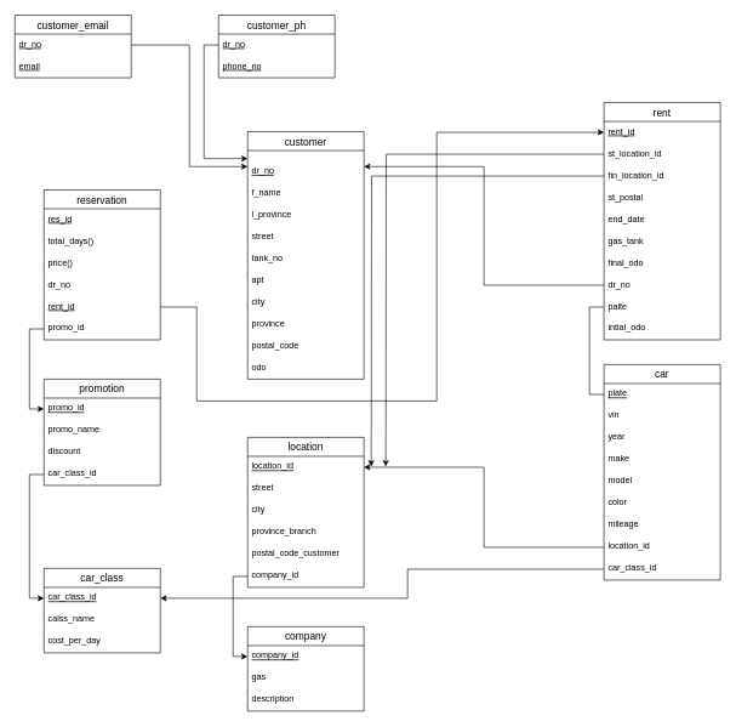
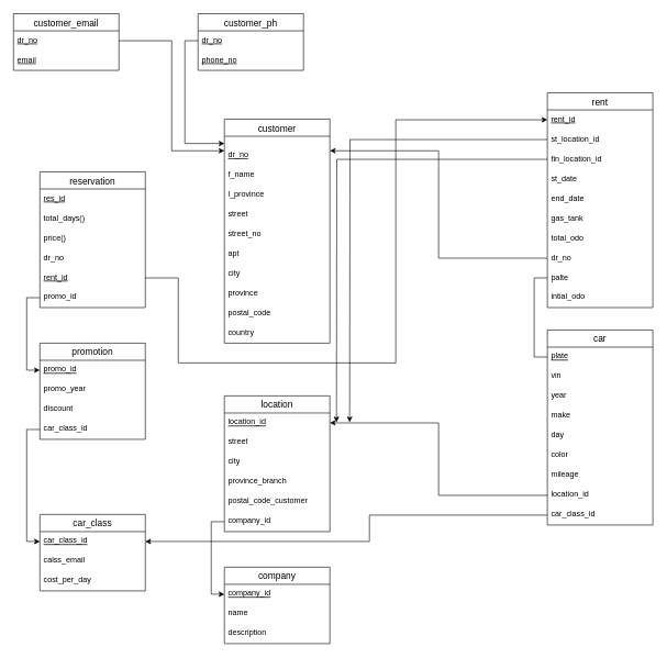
  <mxCell id="0" />
  <mxCell id="1" parent="0" />
  <mxCell id="2" value="customer" style="swimlane;fontStyle=0;childLayout=stackLayout;horizontal=1;startSize=26;horizontalStack=0;resizeParent=1;resizeParentMax=0;resizeLast=0;collapsible=1;marginBottom=0;align=center;fontSize=14;" parent="1" vertex="1"><mxGeometry x="340" y="180" width="160" height="340" as="geometry" /></mxCell>
  <mxCell id="3" value="&#10;dr_no" style="text;strokeColor=none;fillColor=none;spacingLeft=4;spacingRight=4;overflow=hidden;rotatable=0;points=[[0,0.5],[1,0.5]];portConstraint=eastwest;fontSize=12;fontStyle=4" parent="2" vertex="1"><mxGeometry y="26" width="160" height="44" as="geometry" /></mxCell>
  <mxCell id="4" value="f_name" style="text;strokeColor=none;fillColor=none;spacingLeft=4;spacingRight=4;overflow=hidden;rotatable=0;points=[[0,0.5],[1,0.5]];portConstraint=eastwest;fontSize=12;" parent="2" vertex="1"><mxGeometry y="70" width="160" height="30" as="geometry" /></mxCell>
  <mxCell id="5" value="l_province" style="text;strokeColor=none;fillColor=none;spacingLeft=4;spacingRight=4;overflow=hidden;rotatable=0;points=[[0,0.5],[1,0.5]];portConstraint=eastwest;fontSize=12;" parent="2" vertex="1"><mxGeometry y="100" width="160" height="30" as="geometry" /></mxCell>
  <mxCell id="6" value="street   " style="text;strokeColor=none;fillColor=none;spacingLeft=4;spacingRight=4;overflow=hidden;rotatable=0;points=[[0,0.5],[1,0.5]];portConstraint=eastwest;fontSize=12;" parent="2" vertex="1"><mxGeometry y="130" width="160" height="30" as="geometry" /></mxCell>
- <mxCell id="7" value="tank_no" style="text;strokeColor=none;fillColor=none;spacingLeft=4;spacingRight=4;overflow=hidden;rotatable=0;points=[[0,0.5],[1,0.5]];portConstraint=eastwest;fontSize=12;" parent="2" vertex="1"><mxGeometry y="160" width="160" height="30" as="geometry" /></mxCell>
+ <mxCell id="7" value="street_no" style="text;strokeColor=none;fillColor=none;spacingLeft=4;spacingRight=4;overflow=hidden;rotatable=0;points=[[0,0.5],[1,0.5]];portConstraint=eastwest;fontSize=12;" parent="2" vertex="1"><mxGeometry y="160" width="160" height="30" as="geometry" /></mxCell>
  <mxCell id="8" value="apt" style="text;strokeColor=none;fillColor=none;spacingLeft=4;spacingRight=4;overflow=hidden;rotatable=0;points=[[0,0.5],[1,0.5]];portConstraint=eastwest;fontSize=12;" parent="2" vertex="1"><mxGeometry y="190" width="160" height="30" as="geometry" /></mxCell>
  <mxCell id="9" value="city" style="text;strokeColor=none;fillColor=none;spacingLeft=4;spacingRight=4;overflow=hidden;rotatable=0;points=[[0,0.5],[1,0.5]];portConstraint=eastwest;fontSize=12;" parent="2" vertex="1"><mxGeometry y="220" width="160" height="30" as="geometry" /></mxCell>
  <mxCell id="10" value="province" style="text;strokeColor=none;fillColor=none;spacingLeft=4;spacingRight=4;overflow=hidden;rotatable=0;points=[[0,0.5],[1,0.5]];portConstraint=eastwest;fontSize=12;" parent="2" vertex="1"><mxGeometry y="250" width="160" height="30" as="geometry" /></mxCell>
  <mxCell id="11" value="postal_code" style="text;strokeColor=none;fillColor=none;spacingLeft=4;spacingRight=4;overflow=hidden;rotatable=0;points=[[0,0.5],[1,0.5]];portConstraint=eastwest;fontSize=12;" parent="2" vertex="1"><mxGeometry y="280" width="160" height="30" as="geometry" /></mxCell>
- <mxCell id="12" value="odo" style="text;strokeColor=none;fillColor=none;spacingLeft=4;spacingRight=4;overflow=hidden;rotatable=0;points=[[0,0.5],[1,0.5]];portConstraint=eastwest;fontSize=12;" parent="2" vertex="1"><mxGeometry y="310" width="160" height="30" as="geometry" /></mxCell>
+ <mxCell id="12" value="country" style="text;strokeColor=none;fillColor=none;spacingLeft=4;spacingRight=4;overflow=hidden;rotatable=0;points=[[0,0.5],[1,0.5]];portConstraint=eastwest;fontSize=12;" parent="2" vertex="1"><mxGeometry y="310" width="160" height="30" as="geometry" /></mxCell>
  <mxCell id="13" value="customer_ph" style="swimlane;fontStyle=0;childLayout=stackLayout;horizontal=1;startSize=26;horizontalStack=0;resizeParent=1;resizeParentMax=0;resizeLast=0;collapsible=1;marginBottom=0;align=center;fontSize=14;" parent="1" vertex="1"><mxGeometry x="300" y="20" width="160" height="86" as="geometry" /></mxCell>
  <mxCell id="14" value="dr_no" style="text;strokeColor=none;fillColor=none;spacingLeft=4;spacingRight=4;overflow=hidden;rotatable=0;points=[[0,0.5],[1,0.5]];portConstraint=eastwest;fontSize=12;fontStyle=4" parent="13" vertex="1"><mxGeometry y="26" width="160" height="30" as="geometry" /></mxCell>
  <mxCell id="15" value="phone_no" style="text;strokeColor=none;fillColor=none;spacingLeft=4;spacingRight=4;overflow=hidden;rotatable=0;points=[[0,0.5],[1,0.5]];portConstraint=eastwest;fontSize=12;fontStyle=4" parent="13" vertex="1"><mxGeometry y="56" width="160" height="30" as="geometry" /></mxCell>
  <mxCell id="16" value="customer_email" style="swimlane;fontStyle=0;childLayout=stackLayout;horizontal=1;startSize=26;horizontalStack=0;resizeParent=1;resizeParentMax=0;resizeLast=0;collapsible=1;marginBottom=0;align=center;fontSize=14;" parent="1" vertex="1"><mxGeometry x="20" y="20" width="160" height="86" as="geometry" /></mxCell>
  <mxCell id="17" value="dr_no" style="text;strokeColor=none;fillColor=none;spacingLeft=4;spacingRight=4;overflow=hidden;rotatable=0;points=[[0,0.5],[1,0.5]];portConstraint=eastwest;fontSize=12;fontStyle=4" parent="16" vertex="1"><mxGeometry y="26" width="160" height="30" as="geometry" /></mxCell>
  <mxCell id="18" value="email" style="text;strokeColor=none;fillColor=none;spacingLeft=4;spacingRight=4;overflow=hidden;rotatable=0;points=[[0,0.5],[1,0.5]];portConstraint=eastwest;fontSize=12;fontStyle=4" parent="16" vertex="1"><mxGeometry y="56" width="160" height="30" as="geometry" /></mxCell>
  <mxCell id="19" value="location" style="swimlane;fontStyle=0;childLayout=stackLayout;horizontal=1;startSize=26;horizontalStack=0;resizeParent=1;resizeParentMax=0;resizeLast=0;collapsible=1;marginBottom=0;align=center;fontSize=14;" parent="1" vertex="1"><mxGeometry x="340" y="600" width="160" height="206" as="geometry" /></mxCell>
  <mxCell id="20" value="location_id" style="text;strokeColor=none;fillColor=none;spacingLeft=4;spacingRight=4;overflow=hidden;rotatable=0;points=[[0,0.5],[1,0.5]];portConstraint=eastwest;fontSize=12;fontStyle=4" parent="19" vertex="1"><mxGeometry y="26" width="160" height="30" as="geometry" /></mxCell>
  <mxCell id="21" value="street   " style="text;strokeColor=none;fillColor=none;spacingLeft=4;spacingRight=4;overflow=hidden;rotatable=0;points=[[0,0.5],[1,0.5]];portConstraint=eastwest;fontSize=12;" parent="19" vertex="1"><mxGeometry y="56" width="160" height="30" as="geometry" /></mxCell>
  <mxCell id="22" value="city" style="text;strokeColor=none;fillColor=none;spacingLeft=4;spacingRight=4;overflow=hidden;rotatable=0;points=[[0,0.5],[1,0.5]];portConstraint=eastwest;fontSize=12;" parent="19" vertex="1"><mxGeometry y="86" width="160" height="30" as="geometry" /></mxCell>
  <mxCell id="23" value="province_branch" style="text;strokeColor=none;fillColor=none;spacingLeft=4;spacingRight=4;overflow=hidden;rotatable=0;points=[[0,0.5],[1,0.5]];portConstraint=eastwest;fontSize=12;" parent="19" vertex="1"><mxGeometry y="116" width="160" height="30" as="geometry" /></mxCell>
  <mxCell id="24" value="postal_code_customer" style="text;strokeColor=none;fillColor=none;spacingLeft=4;spacingRight=4;overflow=hidden;rotatable=0;points=[[0,0.5],[1,0.5]];portConstraint=eastwest;fontSize=12;" parent="19" vertex="1"><mxGeometry y="146" width="160" height="30" as="geometry" /></mxCell>
  <mxCell id="25" value="company_id" style="text;strokeColor=none;fillColor=none;spacingLeft=4;spacingRight=4;overflow=hidden;rotatable=0;points=[[0,0.5],[1,0.5]];portConstraint=eastwest;fontSize=12;" parent="19" vertex="1"><mxGeometry y="176" width="160" height="30" as="geometry" /></mxCell>
  <mxCell id="26" value="car" style="swimlane;fontStyle=0;childLayout=stackLayout;horizontal=1;startSize=26;horizontalStack=0;resizeParent=1;resizeParentMax=0;resizeLast=0;collapsible=1;marginBottom=0;align=center;fontSize=14;" parent="1" vertex="1"><mxGeometry x="830" y="500" width="160" height="296" as="geometry" /></mxCell>
  <mxCell id="27" value="plate" style="text;strokeColor=none;fillColor=none;spacingLeft=4;spacingRight=4;overflow=hidden;rotatable=0;points=[[0,0.5],[1,0.5]];portConstraint=eastwest;fontSize=12;fontStyle=4" parent="26" vertex="1"><mxGeometry y="26" width="160" height="30" as="geometry" /></mxCell>
  <mxCell id="28" value="vin" style="text;strokeColor=none;fillColor=none;spacingLeft=4;spacingRight=4;overflow=hidden;rotatable=0;points=[[0,0.5],[1,0.5]];portConstraint=eastwest;fontSize=12;" parent="26" vertex="1"><mxGeometry y="56" width="160" height="30" as="geometry" /></mxCell>
  <mxCell id="29" value="year" style="text;strokeColor=none;fillColor=none;spacingLeft=4;spacingRight=4;overflow=hidden;rotatable=0;points=[[0,0.5],[1,0.5]];portConstraint=eastwest;fontSize=12;" parent="26" vertex="1"><mxGeometry y="86" width="160" height="30" as="geometry" /></mxCell>
  <mxCell id="30" value="make" style="text;strokeColor=none;fillColor=none;spacingLeft=4;spacingRight=4;overflow=hidden;rotatable=0;points=[[0,0.5],[1,0.5]];portConstraint=eastwest;fontSize=12;" parent="26" vertex="1"><mxGeometry y="116" width="160" height="30" as="geometry" /></mxCell>
- <mxCell id="31" value="model" style="text;strokeColor=none;fillColor=none;spacingLeft=4;spacingRight=4;overflow=hidden;rotatable=0;points=[[0,0.5],[1,0.5]];portConstraint=eastwest;fontSize=12;" parent="26" vertex="1"><mxGeometry y="146" width="160" height="30" as="geometry" /></mxCell>
+ <mxCell id="31" value="day" style="text;strokeColor=none;fillColor=none;spacingLeft=4;spacingRight=4;overflow=hidden;rotatable=0;points=[[0,0.5],[1,0.5]];portConstraint=eastwest;fontSize=12;" parent="26" vertex="1"><mxGeometry y="146" width="160" height="30" as="geometry" /></mxCell>
  <mxCell id="32" value="color" style="text;strokeColor=none;fillColor=none;spacingLeft=4;spacingRight=4;overflow=hidden;rotatable=0;points=[[0,0.5],[1,0.5]];portConstraint=eastwest;fontSize=12;" parent="26" vertex="1"><mxGeometry y="176" width="160" height="30" as="geometry" /></mxCell>
  <mxCell id="33" value="mileage" style="text;strokeColor=none;fillColor=none;spacingLeft=4;spacingRight=4;overflow=hidden;rotatable=0;points=[[0,0.5],[1,0.5]];portConstraint=eastwest;fontSize=12;" parent="26" vertex="1"><mxGeometry y="206" width="160" height="30" as="geometry" /></mxCell>
  <mxCell id="34" value="location_id" style="text;strokeColor=none;fillColor=none;spacingLeft=4;spacingRight=4;overflow=hidden;rotatable=0;points=[[0,0.5],[1,0.5]];portConstraint=eastwest;fontSize=12;" parent="26" vertex="1"><mxGeometry y="236" width="160" height="30" as="geometry" /></mxCell>
  <mxCell id="35" value="car_class_id" style="text;strokeColor=none;fillColor=none;spacingLeft=4;spacingRight=4;overflow=hidden;rotatable=0;points=[[0,0.5],[1,0.5]];portConstraint=eastwest;fontSize=12;" parent="26" vertex="1"><mxGeometry y="266" width="160" height="30" as="geometry" /></mxCell>
  <mxCell id="36" value="rent" style="swimlane;fontStyle=0;childLayout=stackLayout;horizontal=1;startSize=26;horizontalStack=0;resizeParent=1;resizeParentMax=0;resizeLast=0;collapsible=1;marginBottom=0;align=center;fontSize=14;" parent="1" vertex="1"><mxGeometry x="830" y="140" width="160" height="326" as="geometry" /></mxCell>
  <mxCell id="37" value="rent_id" style="text;strokeColor=none;fillColor=none;spacingLeft=4;spacingRight=4;overflow=hidden;rotatable=0;points=[[0,0.5],[1,0.5]];portConstraint=eastwest;fontSize=12;fontStyle=4" parent="36" vertex="1"><mxGeometry y="26" width="160" height="30" as="geometry" /></mxCell>
  <mxCell id="38" value="st_location_id" style="text;strokeColor=none;fillColor=none;spacingLeft=4;spacingRight=4;overflow=hidden;rotatable=0;points=[[0,0.5],[1,0.5]];portConstraint=eastwest;fontSize=12;" parent="36" vertex="1"><mxGeometry y="56" width="160" height="30" as="geometry" /></mxCell>
  <mxCell id="39" value="fin_location_id" style="text;strokeColor=none;fillColor=none;spacingLeft=4;spacingRight=4;overflow=hidden;rotatable=0;points=[[0,0.5],[1,0.5]];portConstraint=eastwest;fontSize=12;" vertex="1" parent="36"><mxGeometry y="86" width="160" height="30" as="geometry" /></mxCell>
- <mxCell id="40" value="st_postal" style="text;strokeColor=none;fillColor=none;spacingLeft=4;spacingRight=4;overflow=hidden;rotatable=0;points=[[0,0.5],[1,0.5]];portConstraint=eastwest;fontSize=12;" vertex="1" parent="36"><mxGeometry y="116" width="160" height="30" as="geometry" /></mxCell>
+ <mxCell id="40" value="st_date" style="text;strokeColor=none;fillColor=none;spacingLeft=4;spacingRight=4;overflow=hidden;rotatable=0;points=[[0,0.5],[1,0.5]];portConstraint=eastwest;fontSize=12;" vertex="1" parent="36"><mxGeometry y="116" width="160" height="30" as="geometry" /></mxCell>
  <mxCell id="41" value="end_date" style="text;strokeColor=none;fillColor=none;spacingLeft=4;spacingRight=4;overflow=hidden;rotatable=0;points=[[0,0.5],[1,0.5]];portConstraint=eastwest;fontSize=12;" parent="36" vertex="1"><mxGeometry y="146" width="160" height="30" as="geometry" /></mxCell>
  <mxCell id="42" value="gas_tank" style="text;strokeColor=none;fillColor=none;spacingLeft=4;spacingRight=4;overflow=hidden;rotatable=0;points=[[0,0.5],[1,0.5]];portConstraint=eastwest;fontSize=12;" parent="36" vertex="1"><mxGeometry y="176" width="160" height="30" as="geometry" /></mxCell>
- <mxCell id="43" value="final_odo" style="text;strokeColor=none;fillColor=none;spacingLeft=4;spacingRight=4;overflow=hidden;rotatable=0;points=[[0,0.5],[1,0.5]];portConstraint=eastwest;fontSize=12;" parent="36" vertex="1"><mxGeometry y="206" width="160" height="30" as="geometry" /></mxCell>
+ <mxCell id="43" value="total_odo" style="text;strokeColor=none;fillColor=none;spacingLeft=4;spacingRight=4;overflow=hidden;rotatable=0;points=[[0,0.5],[1,0.5]];portConstraint=eastwest;fontSize=12;" parent="36" vertex="1"><mxGeometry y="206" width="160" height="30" as="geometry" /></mxCell>
  <mxCell id="44" value="dr_no" style="text;strokeColor=none;fillColor=none;spacingLeft=4;spacingRight=4;overflow=hidden;rotatable=0;points=[[0,0.5],[1,0.5]];portConstraint=eastwest;fontSize=12;" parent="36" vertex="1"><mxGeometry y="236" width="160" height="30" as="geometry" /></mxCell>
  <mxCell id="45" value="palte" style="text;strokeColor=none;fillColor=none;spacingLeft=4;spacingRight=4;overflow=hidden;rotatable=0;points=[[0,0.5],[1,0.5]];portConstraint=eastwest;fontSize=12;" parent="36" vertex="1"><mxGeometry y="266" width="160" height="30" as="geometry" /></mxCell>
  <mxCell id="46" value="intial_odo" style="text;strokeColor=none;fillColor=none;spacingLeft=4;spacingRight=4;overflow=hidden;rotatable=0;points=[[0,0.5],[1,0.5]];portConstraint=eastwest;fontSize=12;" vertex="1" parent="36"><mxGeometry y="296" width="160" height="30" as="geometry" /></mxCell>
  <mxCell id="47" value="car_class" style="swimlane;fontStyle=0;childLayout=stackLayout;horizontal=1;startSize=26;horizontalStack=0;resizeParent=1;resizeParentMax=0;resizeLast=0;collapsible=1;marginBottom=0;align=center;fontSize=14;" parent="1" vertex="1"><mxGeometry x="60" y="780" width="160" height="116" as="geometry" /></mxCell>
  <mxCell id="48" value="car_class_id" style="text;strokeColor=none;fillColor=none;spacingLeft=4;spacingRight=4;overflow=hidden;rotatable=0;points=[[0,0.5],[1,0.5]];portConstraint=eastwest;fontSize=12;fontStyle=4" parent="47" vertex="1"><mxGeometry y="26" width="160" height="30" as="geometry" /></mxCell>
- <mxCell id="49" value="calss_name" style="text;strokeColor=none;fillColor=none;spacingLeft=4;spacingRight=4;overflow=hidden;rotatable=0;points=[[0,0.5],[1,0.5]];portConstraint=eastwest;fontSize=12;fontStyle=0" vertex="1" parent="47"><mxGeometry y="56" width="160" height="30" as="geometry" /></mxCell>
+ <mxCell id="49" value="calss_email" style="text;strokeColor=none;fillColor=none;spacingLeft=4;spacingRight=4;overflow=hidden;rotatable=0;points=[[0,0.5],[1,0.5]];portConstraint=eastwest;fontSize=12;fontStyle=0" vertex="1" parent="47"><mxGeometry y="56" width="160" height="30" as="geometry" /></mxCell>
  <mxCell id="50" value="cost_per_day" style="text;strokeColor=none;fillColor=none;spacingLeft=4;spacingRight=4;overflow=hidden;rotatable=0;points=[[0,0.5],[1,0.5]];portConstraint=eastwest;fontSize=12;" parent="47" vertex="1"><mxGeometry y="86" width="160" height="30" as="geometry" /></mxCell>
  <mxCell id="51" value="promotion" style="swimlane;fontStyle=0;childLayout=stackLayout;horizontal=1;startSize=26;horizontalStack=0;resizeParent=1;resizeParentMax=0;resizeLast=0;collapsible=1;marginBottom=0;align=center;fontSize=14;" parent="1" vertex="1"><mxGeometry x="60" y="520" width="160" height="146" as="geometry" /></mxCell>
  <mxCell id="52" value="promo_id" style="text;strokeColor=none;fillColor=none;spacingLeft=4;spacingRight=4;overflow=hidden;rotatable=0;points=[[0,0.5],[1,0.5]];portConstraint=eastwest;fontSize=12;fontStyle=4" parent="51" vertex="1"><mxGeometry y="26" width="160" height="30" as="geometry" /></mxCell>
- <mxCell id="53" value="promo_name" style="text;strokeColor=none;fillColor=none;spacingLeft=4;spacingRight=4;overflow=hidden;rotatable=0;points=[[0,0.5],[1,0.5]];portConstraint=eastwest;fontSize=12;" parent="51" vertex="1"><mxGeometry y="56" width="160" height="30" as="geometry" /></mxCell>
+ <mxCell id="53" value="promo_year" style="text;strokeColor=none;fillColor=none;spacingLeft=4;spacingRight=4;overflow=hidden;rotatable=0;points=[[0,0.5],[1,0.5]];portConstraint=eastwest;fontSize=12;" parent="51" vertex="1"><mxGeometry y="56" width="160" height="30" as="geometry" /></mxCell>
  <mxCell id="54" value="discount" style="text;strokeColor=none;fillColor=none;spacingLeft=4;spacingRight=4;overflow=hidden;rotatable=0;points=[[0,0.5],[1,0.5]];portConstraint=eastwest;fontSize=12;" parent="51" vertex="1"><mxGeometry y="86" width="160" height="30" as="geometry" /></mxCell>
  <mxCell id="55" value="car_class_id" style="text;strokeColor=none;fillColor=none;spacingLeft=4;spacingRight=4;overflow=hidden;rotatable=0;points=[[0,0.5],[1,0.5]];portConstraint=eastwest;fontSize=12;" parent="51" vertex="1"><mxGeometry y="116" width="160" height="30" as="geometry" /></mxCell>
  <mxCell id="56" value="reservation" style="swimlane;fontStyle=0;childLayout=stackLayout;horizontal=1;startSize=26;horizontalStack=0;resizeParent=1;resizeParentMax=0;resizeLast=0;collapsible=1;marginBottom=0;align=center;fontSize=14;" parent="1" vertex="1"><mxGeometry x="60" y="260" width="160" height="206" as="geometry" /></mxCell>
  <mxCell id="57" value="res_id" style="text;strokeColor=none;fillColor=none;spacingLeft=4;spacingRight=4;overflow=hidden;rotatable=0;points=[[0,0.5],[1,0.5]];portConstraint=eastwest;fontSize=12;fontStyle=4" parent="56" vertex="1"><mxGeometry y="26" width="160" height="30" as="geometry" /></mxCell>
  <mxCell id="58" value="total_days()" style="text;strokeColor=none;fillColor=none;spacingLeft=4;spacingRight=4;overflow=hidden;rotatable=0;points=[[0,0.5],[1,0.5]];portConstraint=eastwest;fontSize=12;" parent="56" vertex="1"><mxGeometry y="56" width="160" height="30" as="geometry" /></mxCell>
  <mxCell id="59" value="price()" style="text;strokeColor=none;fillColor=none;spacingLeft=4;spacingRight=4;overflow=hidden;rotatable=0;points=[[0,0.5],[1,0.5]];portConstraint=eastwest;fontSize=12;" parent="56" vertex="1"><mxGeometry y="86" width="160" height="30" as="geometry" /></mxCell>
  <mxCell id="60" value="dr_no" style="text;strokeColor=none;fillColor=none;spacingLeft=4;spacingRight=4;overflow=hidden;rotatable=0;points=[[0,0.5],[1,0.5]];portConstraint=eastwest;fontSize=12;fontStyle=0" parent="56" vertex="1"><mxGeometry y="116" width="160" height="30" as="geometry" /></mxCell>
  <mxCell id="61" value="rent_id" style="text;strokeColor=none;fillColor=none;spacingLeft=4;spacingRight=4;overflow=hidden;rotatable=0;points=[[0,0.5],[1,0.5]];portConstraint=eastwest;fontSize=12;fontStyle=4" vertex="1" parent="56"><mxGeometry y="146" width="160" height="30" as="geometry" /></mxCell>
  <mxCell id="62" value="promo_id" style="text;strokeColor=none;fillColor=none;spacingLeft=4;spacingRight=4;overflow=hidden;rotatable=0;points=[[0,0.5],[1,0.5]];portConstraint=eastwest;fontSize=12;" parent="56" vertex="1"><mxGeometry y="176" width="160" height="30" as="geometry" /></mxCell>
  <mxCell id="63" style="edgeStyle=orthogonalEdgeStyle;rounded=0;orthogonalLoop=1;jettySize=auto;html=1;entryX=1;entryY=0.5;entryDx=0;entryDy=0;" parent="1" source="44" target="3" edge="1"><mxGeometry relative="1" as="geometry" /></mxCell>
  <mxCell id="64" style="edgeStyle=orthogonalEdgeStyle;rounded=0;orthogonalLoop=1;jettySize=auto;html=1;" parent="1" source="35" target="48" edge="1"><mxGeometry relative="1" as="geometry"><Array as="points"><mxPoint x="560" y="781" /><mxPoint x="560" y="821" /></Array></mxGeometry></mxCell>
  <mxCell id="65" style="edgeStyle=orthogonalEdgeStyle;rounded=0;orthogonalLoop=1;jettySize=auto;html=1;entryX=1;entryY=0.5;entryDx=0;entryDy=0;" parent="1" source="34" target="20" edge="1"><mxGeometry relative="1" as="geometry" /></mxCell>
  <mxCell id="66" style="edgeStyle=orthogonalEdgeStyle;rounded=0;orthogonalLoop=1;jettySize=auto;html=1;exitX=0;exitY=0.5;exitDx=0;exitDy=0;entryX=0;entryY=0.25;entryDx=0;entryDy=0;entryPerimeter=0;" parent="1" source="14" target="3" edge="1"><mxGeometry relative="1" as="geometry" /></mxCell>
  <mxCell id="67" style="edgeStyle=orthogonalEdgeStyle;rounded=0;orthogonalLoop=1;jettySize=auto;html=1;exitX=1;exitY=0.5;exitDx=0;exitDy=0;entryX=0;entryY=0.5;entryDx=0;entryDy=0;" parent="1" source="17" target="3" edge="1"><mxGeometry relative="1" as="geometry" /></mxCell>
  <mxCell id="68" value="company" style="swimlane;fontStyle=0;childLayout=stackLayout;horizontal=1;startSize=26;horizontalStack=0;resizeParent=1;resizeParentMax=0;resizeLast=0;collapsible=1;marginBottom=0;align=center;fontSize=14;" parent="1" vertex="1"><mxGeometry x="340" y="860" width="160" height="116" as="geometry" /></mxCell>
  <mxCell id="69" value="company_id" style="text;strokeColor=none;fillColor=none;spacingLeft=4;spacingRight=4;overflow=hidden;rotatable=0;points=[[0,0.5],[1,0.5]];portConstraint=eastwest;fontSize=12;fontStyle=4" parent="68" vertex="1"><mxGeometry y="26" width="160" height="30" as="geometry" /></mxCell>
- <mxCell id="70" value="gas" style="text;strokeColor=none;fillColor=none;spacingLeft=4;spacingRight=4;overflow=hidden;rotatable=0;points=[[0,0.5],[1,0.5]];portConstraint=eastwest;fontSize=12;" parent="68" vertex="1"><mxGeometry y="56" width="160" height="30" as="geometry" /></mxCell>
+ <mxCell id="70" value="name" style="text;strokeColor=none;fillColor=none;spacingLeft=4;spacingRight=4;overflow=hidden;rotatable=0;points=[[0,0.5],[1,0.5]];portConstraint=eastwest;fontSize=12;" parent="68" vertex="1"><mxGeometry y="56" width="160" height="30" as="geometry" /></mxCell>
  <mxCell id="71" value="description" style="text;strokeColor=none;fillColor=none;spacingLeft=4;spacingRight=4;overflow=hidden;rotatable=0;points=[[0,0.5],[1,0.5]];portConstraint=eastwest;fontSize=12;" parent="68" vertex="1"><mxGeometry y="86" width="160" height="30" as="geometry" /></mxCell>
  <mxCell id="72" style="edgeStyle=orthogonalEdgeStyle;rounded=0;orthogonalLoop=1;jettySize=auto;html=1;entryX=0;entryY=0.5;entryDx=0;entryDy=0;" parent="1" source="25" target="69" edge="1"><mxGeometry relative="1" as="geometry" /></mxCell>
  <mxCell id="73" style="edgeStyle=orthogonalEdgeStyle;rounded=0;orthogonalLoop=1;jettySize=auto;html=1;exitX=0;exitY=0.5;exitDx=0;exitDy=0;" edge="1" parent="1" source="39"><mxGeometry relative="1" as="geometry"><mxPoint x="510" y="640" as="targetPoint" /></mxGeometry></mxCell>
  <mxCell id="74" style="edgeStyle=orthogonalEdgeStyle;rounded=0;orthogonalLoop=1;jettySize=auto;html=1;exitX=0;exitY=0.5;exitDx=0;exitDy=0;" edge="1" parent="1" source="38"><mxGeometry relative="1" as="geometry"><mxPoint x="530" y="640" as="targetPoint" /></mxGeometry></mxCell>
  <mxCell id="75" style="edgeStyle=orthogonalEdgeStyle;rounded=0;orthogonalLoop=1;jettySize=auto;html=1;exitX=0;exitY=0.5;exitDx=0;exitDy=0;entryX=0;entryY=0.5;entryDx=0;entryDy=0;endArrow=none;" edge="1" parent="1" source="45" target="27"><mxGeometry relative="1" as="geometry" /></mxCell>
  <mxCell id="76" style="edgeStyle=orthogonalEdgeStyle;rounded=0;orthogonalLoop=1;jettySize=auto;html=1;entryX=0;entryY=0.5;entryDx=0;entryDy=0;" edge="1" parent="1" source="61" target="37"><mxGeometry relative="1" as="geometry"><Array as="points"><mxPoint x="270" y="421" /><mxPoint x="270" y="550" /><mxPoint x="600" y="550" /><mxPoint x="600" y="181" /></Array></mxGeometry></mxCell>
  <mxCell id="77" style="edgeStyle=orthogonalEdgeStyle;rounded=0;orthogonalLoop=1;jettySize=auto;html=1;exitX=0;exitY=0.5;exitDx=0;exitDy=0;entryX=0;entryY=0.5;entryDx=0;entryDy=0;" edge="1" parent="1" source="55" target="48"><mxGeometry relative="1" as="geometry" /></mxCell>
  <mxCell id="78" style="edgeStyle=orthogonalEdgeStyle;rounded=0;orthogonalLoop=1;jettySize=auto;html=1;exitX=0;exitY=0.5;exitDx=0;exitDy=0;entryX=0;entryY=0.5;entryDx=0;entryDy=0;" edge="1" parent="1" source="62" target="52"><mxGeometry relative="1" as="geometry" /></mxCell>
